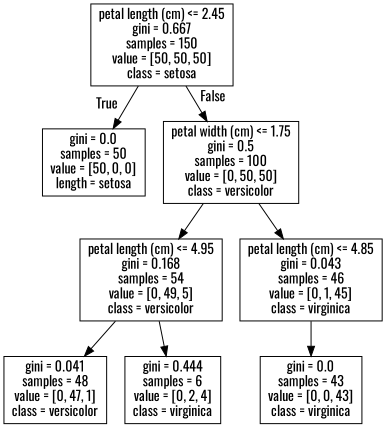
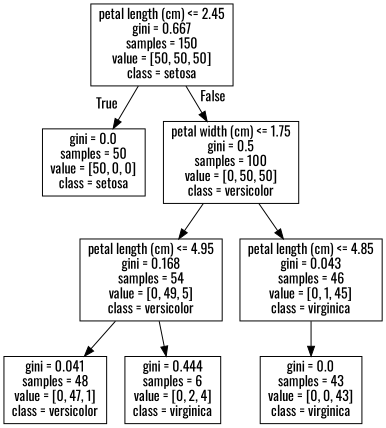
  digraph {
    fontname=Oswald
    node [fontname=Oswald shape=box]
    edge [fontname=Oswald]
    n1 [label="petal length (cm) <= 2.45\ngini = 0.667\nsamples = 150\nvalue = [50, 50, 50]\nclass = setosa"]
-   n2 [label="gini = 0.0\nsamples = 50\nvalue = [50, 0, 0]\nlength = setosa"]
+   n2 [label="gini = 0.0\nsamples = 50\nvalue = [50, 0, 0]\nclass = setosa"]
    n3 [label="petal width (cm) <= 1.75\ngini = 0.5\nsamples = 100\nvalue = [0, 50, 50]\nclass = versicolor"]
    n4 [label="petal length (cm) <= 4.95\ngini = 0.168\nsamples = 54\nvalue = [0, 49, 5]\nclass = versicolor"]
    n5 [label="petal length (cm) <= 4.85\ngini = 0.043\nsamples = 46\nvalue = [0, 1, 45]\nclass = virginica"]
    n6 [label="gini = 0.041\nsamples = 48\nvalue = [0, 47, 1]\nclass = versicolor"]
    n7 [label="gini = 0.444\nsamples = 6\nvalue = [0, 2, 4]\nclass = virginica"]
    n8 [label="gini = 0.0\nsamples = 43\nvalue = [0, 0, 43]\nclass = virginica"]
    n1 -> n2 [headlabel=True labelangle=45 labeldistance=2.5]
    n1 -> n3 [headlabel=False labelangle=-45 labeldistance=2.5]
    n3 -> n4
    n3 -> n5
    n4 -> n6
    n4 -> n7
    n5 -> n8
  }
